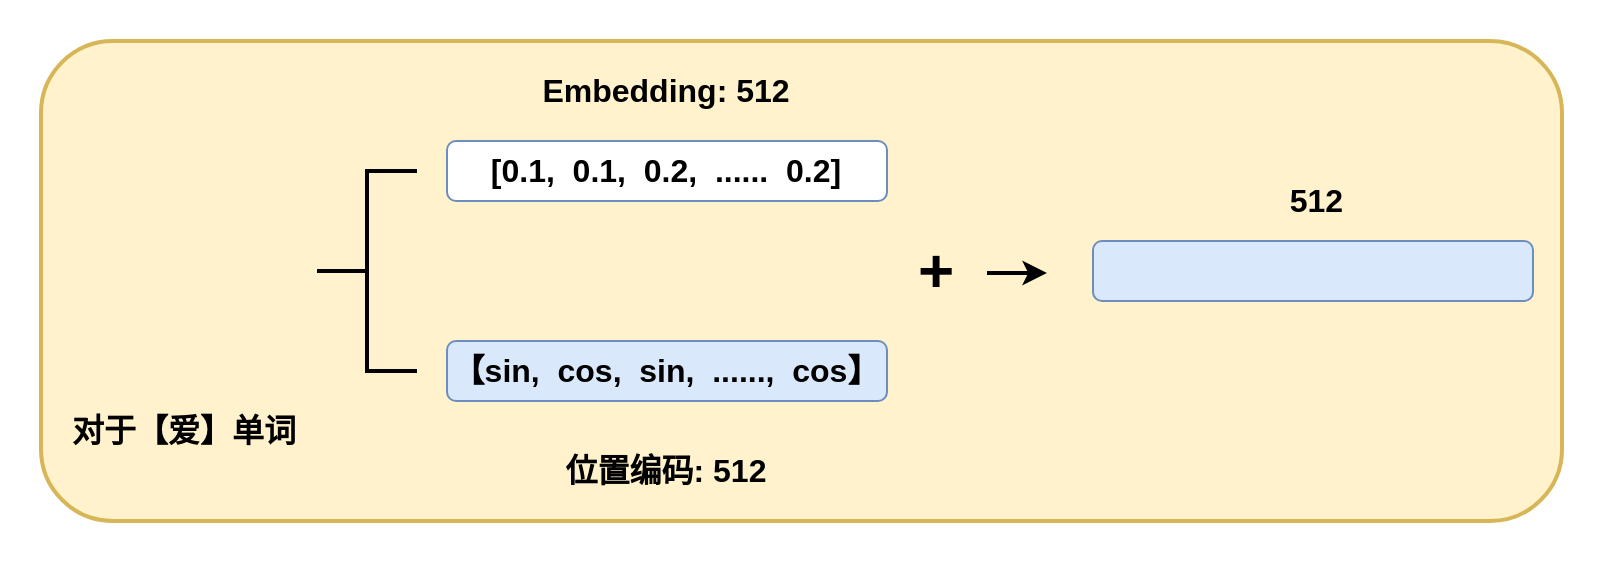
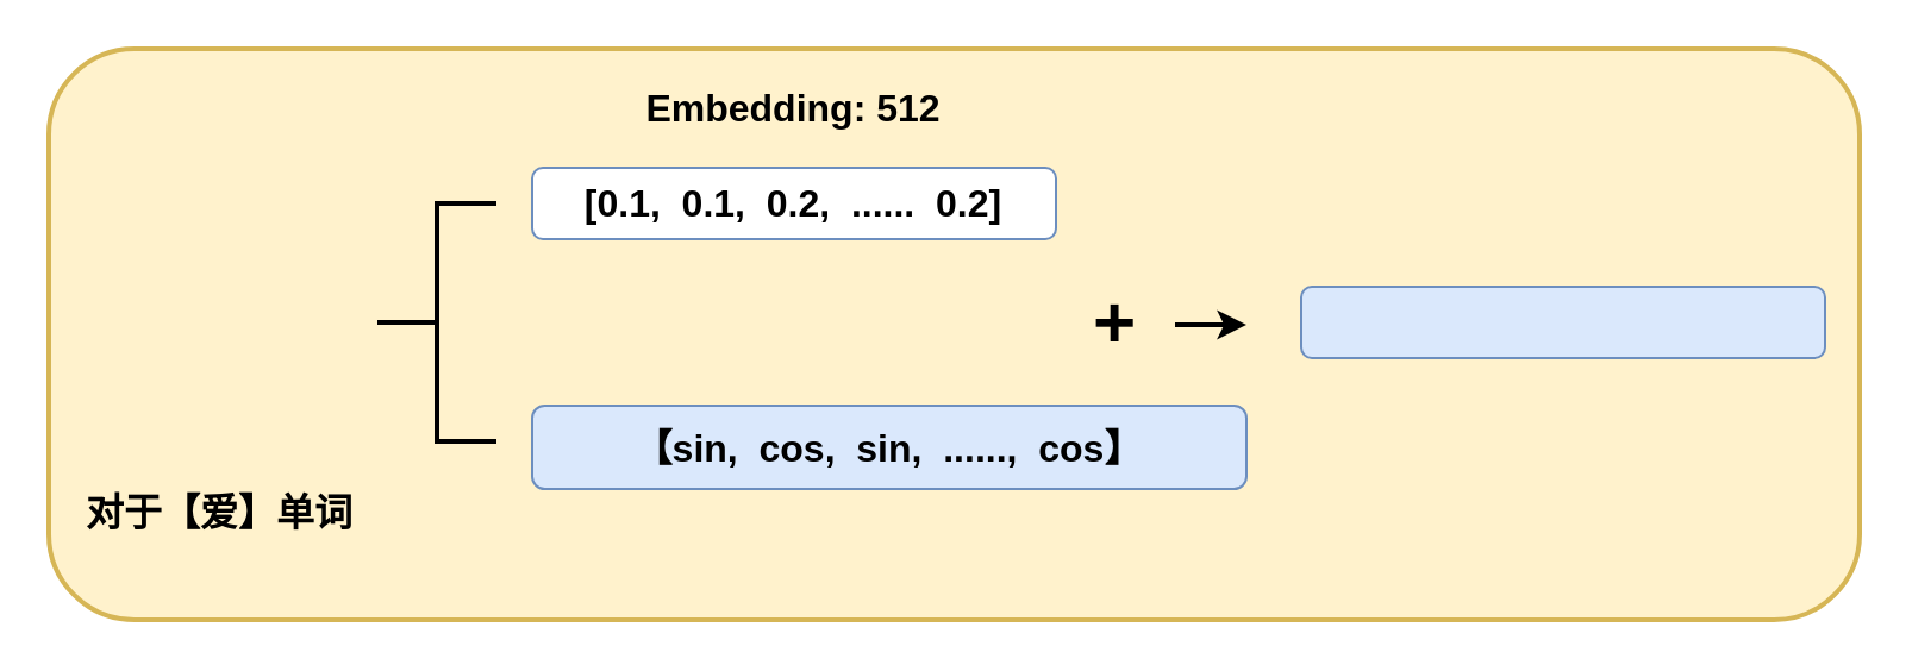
  <mxCell id="0" />
  <mxCell id="1" parent="0" />
  <mxCell id="2" value="" style="rounded=1;whiteSpace=wrap;html=1;fillColor=#fff2cc;strokeColor=#d6b656;shadow=0;sketch=0;strokeWidth=2;" vertex="1" parent="1"><mxGeometry x="20" y="20" width="760.5" height="240" as="geometry" /></mxCell>
  <mxCell id="3" value="&lt;font style=&quot;font-size: 16px&quot;&gt;&lt;b&gt;对于【爱】单词&lt;/b&gt;&lt;/font&gt;" style="text;html=1;strokeColor=none;fillColor=none;align=center;verticalAlign=middle;whiteSpace=wrap;rounded=0;" vertex="1" parent="1"><mxGeometry x="27" y="200" width="130" height="30" as="geometry" /></mxCell>
  <mxCell id="4" value="" style="strokeWidth=2;html=1;shape=mxgraph.flowchart.annotation_2;align=left;labelPosition=right;pointerEvents=1;fontSize=16;" vertex="1" parent="1"><mxGeometry x="158" y="85" width="50" height="100" as="geometry" /></mxCell>
- <mxCell id="5" value="&lt;b&gt;【sin,&amp;nbsp; cos,&amp;nbsp; sin,&amp;nbsp; ......,&amp;nbsp; cos】&lt;/b&gt;" style="rounded=1;whiteSpace=wrap;html=1;fontSize=16;fillColor=#dae8fc;strokeColor=#6c8ebf;" vertex="1" parent="1"><mxGeometry x="223" y="170" width="220" height="30" as="geometry" /></mxCell>
+ <mxCell id="5" value="&lt;b&gt;【sin,&amp;nbsp; cos,&amp;nbsp; sin,&amp;nbsp; ......,&amp;nbsp; cos】&lt;/b&gt;" style="rounded=1;whiteSpace=wrap;html=1;fontSize=16;fillColor=#dae8fc;strokeColor=#6c8ebf;" vertex="1" parent="1"><mxGeometry x="223" y="170" width="300" height="35" as="geometry" /></mxCell>
  <mxCell id="6" value="&lt;b&gt;[0.1,&amp;nbsp; 0.1,&amp;nbsp; 0.2,&amp;nbsp; ......&amp;nbsp; 0.2]&lt;/b&gt;" style="rounded=1;whiteSpace=wrap;html=1;fontSize=16;fillColor=#ffffff;strokeColor=#6c8ebf;" vertex="1" parent="1"><mxGeometry x="223" y="70" width="220" height="30" as="geometry" /></mxCell>
  <mxCell id="7" value="&lt;b&gt;Embedding: 512&lt;/b&gt;" style="text;html=1;strokeColor=none;fillColor=none;align=center;verticalAlign=middle;whiteSpace=wrap;rounded=0;fontSize=16;" vertex="1" parent="1"><mxGeometry x="263" y="30" width="140" height="30" as="geometry" /></mxCell>
- <mxCell id="8" value="&lt;b&gt;位置编码: 512&lt;/b&gt;" style="text;html=1;strokeColor=none;fillColor=none;align=center;verticalAlign=middle;whiteSpace=wrap;rounded=0;fontSize=16;" vertex="1" parent="1"><mxGeometry x="278" y="220" width="110" height="30" as="geometry" /></mxCell>
  <mxCell id="9" value="&lt;b&gt;&lt;font style=&quot;font-size: 31px&quot;&gt;+&lt;/font&gt;&lt;/b&gt;" style="text;html=1;strokeColor=none;fillColor=none;align=center;verticalAlign=middle;whiteSpace=wrap;rounded=0;fontSize=16;" vertex="1" parent="1"><mxGeometry x="443" y="120" width="50" height="30" as="geometry" /></mxCell>
  <mxCell id="10" value="" style="endArrow=classic;html=1;rounded=0;fontSize=31;edgeStyle=orthogonalEdgeStyle;strokeWidth=2;" edge="1" parent="1"><mxGeometry width="50" height="50" relative="1" as="geometry"><mxPoint x="493" y="136" as="sourcePoint" /><mxPoint x="523" y="136" as="targetPoint" /></mxGeometry></mxCell>
  <mxCell id="11" value="" style="rounded=1;whiteSpace=wrap;html=1;fontSize=16;fillColor=#dae8fc;strokeColor=#6c8ebf;" vertex="1" parent="1"><mxGeometry x="546" y="120" width="220" height="30" as="geometry" /></mxCell>
- <mxCell id="12" value="&lt;b&gt;&amp;nbsp;512&lt;/b&gt;" style="text;html=1;strokeColor=none;fillColor=none;align=center;verticalAlign=middle;whiteSpace=wrap;rounded=0;fontSize=16;" vertex="1" parent="1"><mxGeometry x="626" y="85" width="60" height="30" as="geometry" /></mxCell>
